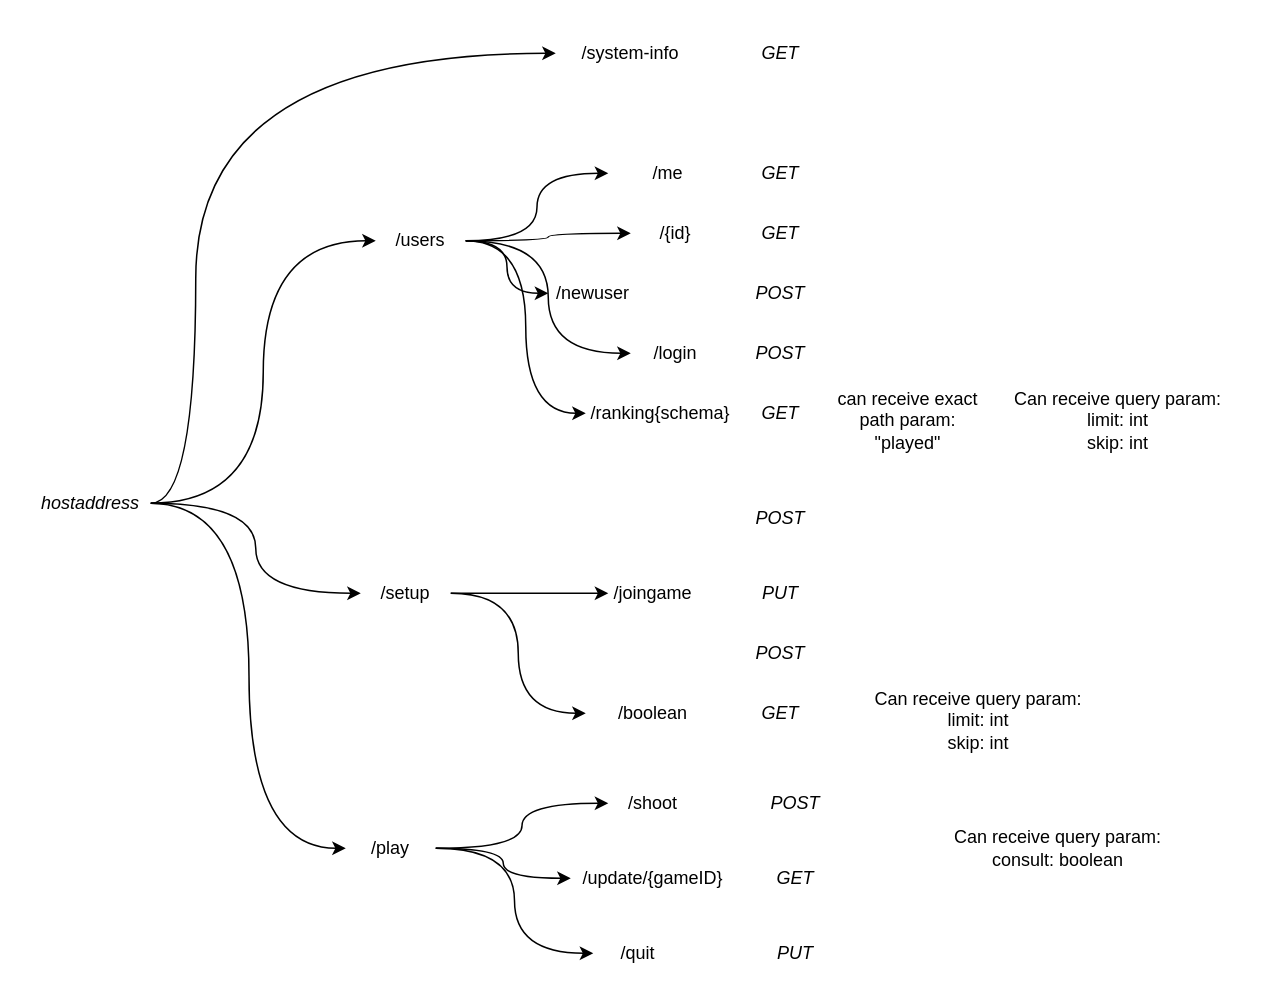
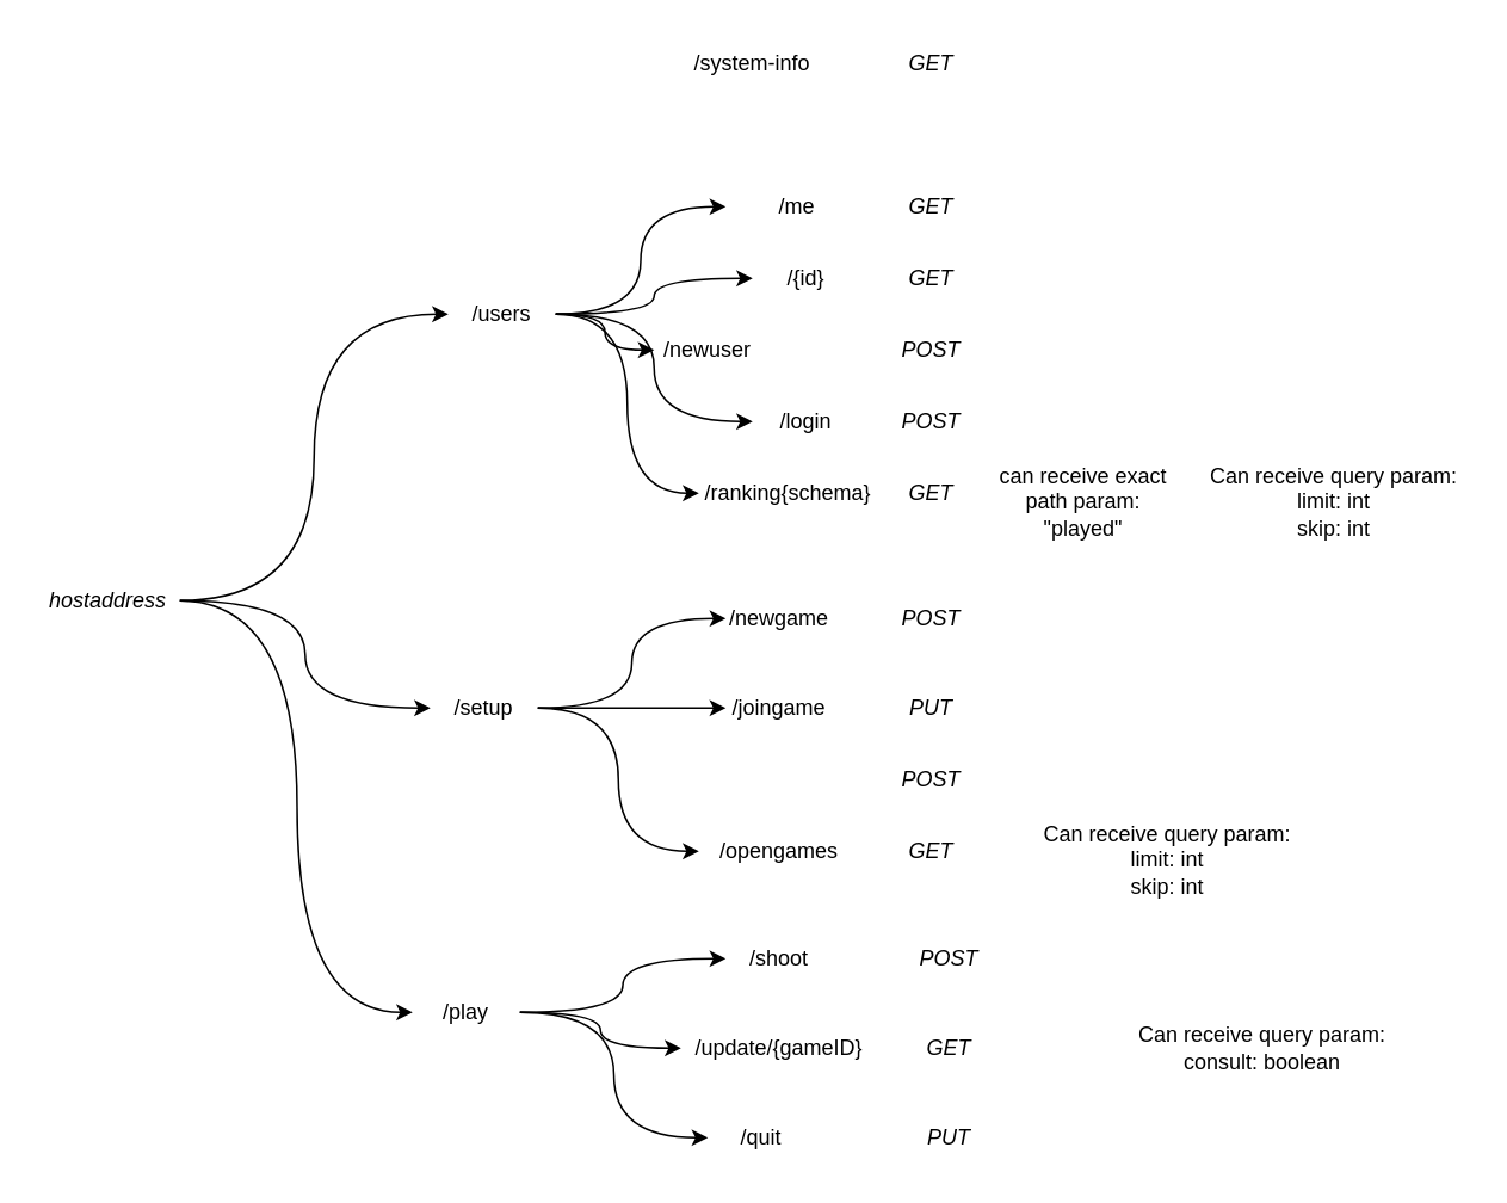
  <mxCell id="0" />
  <mxCell id="1" parent="0" />
- <mxCell id="2" style="edgeStyle=orthogonalEdgeStyle;rounded=0;orthogonalLoop=1;jettySize=auto;html=1;curved=1;entryX=0;entryY=0.5;entryDx=0;entryDy=0;" parent="1" source="6" target="7" edge="1"><mxGeometry relative="1" as="geometry"><mxPoint x="170" y="220" as="targetPoint" /><Array as="points"><mxPoint x="130" y="335" /><mxPoint x="130" y="35" /></Array></mxGeometry></mxCell>
  <mxCell id="3" style="edgeStyle=orthogonalEdgeStyle;curved=1;rounded=0;orthogonalLoop=1;jettySize=auto;html=1;entryX=0;entryY=0.5;entryDx=0;entryDy=0;" parent="1" source="6" target="13" edge="1"><mxGeometry relative="1" as="geometry" /></mxCell>
  <mxCell id="4" style="edgeStyle=orthogonalEdgeStyle;curved=1;rounded=0;orthogonalLoop=1;jettySize=auto;html=1;exitX=1;exitY=0.5;exitDx=0;exitDy=0;entryX=0;entryY=0.5;entryDx=0;entryDy=0;" parent="1" source="6" target="21" edge="1"><mxGeometry relative="1" as="geometry"><mxPoint x="170" y="520" as="targetPoint" /></mxGeometry></mxCell>
  <mxCell id="5" style="edgeStyle=orthogonalEdgeStyle;curved=1;rounded=0;orthogonalLoop=1;jettySize=auto;html=1;entryX=0;entryY=0.5;entryDx=0;entryDy=0;" parent="1" target="27" edge="1"><mxGeometry relative="1" as="geometry"><mxPoint x="100" y="335" as="sourcePoint" /></mxGeometry></mxCell>
  <mxCell id="6" value="&lt;i&gt;hostaddress&lt;/i&gt;" style="text;html=1;strokeColor=none;fillColor=none;align=center;verticalAlign=middle;whiteSpace=wrap;rounded=0;" parent="1" vertex="1"><mxGeometry x="20" y="320" width="80" height="30" as="geometry" /></mxCell>
  <mxCell id="7" value="/system-info" style="text;html=1;strokeColor=none;fillColor=none;align=center;verticalAlign=middle;whiteSpace=wrap;rounded=0;" parent="1" vertex="1"><mxGeometry x="370" y="20" width="100" height="30" as="geometry" /></mxCell>
  <mxCell id="8" style="edgeStyle=orthogonalEdgeStyle;curved=1;rounded=0;orthogonalLoop=1;jettySize=auto;html=1;entryX=0;entryY=0.5;entryDx=0;entryDy=0;" parent="1" source="13" target="14" edge="1"><mxGeometry relative="1" as="geometry"><mxPoint x="420" y="215" as="targetPoint" /></mxGeometry></mxCell>
  <mxCell id="9" style="edgeStyle=orthogonalEdgeStyle;curved=1;rounded=0;orthogonalLoop=1;jettySize=auto;html=1;entryX=0;entryY=0.5;entryDx=0;entryDy=0;" parent="1" source="13" target="15" edge="1"><mxGeometry relative="1" as="geometry"><mxPoint x="400" y="150" as="targetPoint" /></mxGeometry></mxCell>
  <mxCell id="10" style="edgeStyle=orthogonalEdgeStyle;curved=1;rounded=0;orthogonalLoop=1;jettySize=auto;html=1;entryX=0;entryY=0.5;entryDx=0;entryDy=0;" parent="1" source="13" target="16" edge="1"><mxGeometry relative="1" as="geometry" /></mxCell>
  <mxCell id="11" style="edgeStyle=orthogonalEdgeStyle;curved=1;rounded=0;orthogonalLoop=1;jettySize=auto;html=1;exitX=1;exitY=0.5;exitDx=0;exitDy=0;entryX=0;entryY=0.5;entryDx=0;entryDy=0;" parent="1" source="13" target="17" edge="1"><mxGeometry relative="1" as="geometry"><mxPoint x="380" y="350" as="targetPoint" /></mxGeometry></mxCell>
  <mxCell id="12" style="edgeStyle=orthogonalEdgeStyle;html=1;exitX=1;exitY=0.5;exitDx=0;exitDy=0;curved=1;entryX=0;entryY=0.5;entryDx=0;entryDy=0;" edge="1" parent="1" source="13" target="44"><mxGeometry relative="1" as="geometry"><mxPoint x="340" y="320" as="targetPoint" /></mxGeometry></mxCell>
- <mxCell id="13" value="/users" style="text;html=1;strokeColor=none;fillColor=none;align=center;verticalAlign=middle;whiteSpace=wrap;rounded=0;" parent="1" vertex="1"><mxGeometry x="250" y="145" width="60" height="30" as="geometry" /></mxCell>
+ <mxCell id="13" value="/users" style="text;html=1;strokeColor=none;fillColor=none;align=center;verticalAlign=middle;whiteSpace=wrap;rounded=0;" parent="1" vertex="1"><mxGeometry x="250" y="160" width="60" height="30" as="geometry" /></mxCell>
  <mxCell id="14" value="/newuser" style="text;html=1;strokeColor=none;fillColor=none;align=center;verticalAlign=middle;whiteSpace=wrap;rounded=0;" parent="1" vertex="1"><mxGeometry x="365" y="180" width="60" height="30" as="geometry" /></mxCell>
  <mxCell id="15" value="/{id}" style="text;html=1;strokeColor=none;fillColor=none;align=center;verticalAlign=middle;whiteSpace=wrap;rounded=0;" parent="1" vertex="1"><mxGeometry x="420" y="140" width="60" height="30" as="geometry" /></mxCell>
  <mxCell id="16" value="/login" style="text;html=1;strokeColor=none;fillColor=none;align=center;verticalAlign=middle;whiteSpace=wrap;rounded=0;" parent="1" vertex="1"><mxGeometry x="420" y="220" width="60" height="30" as="geometry" /></mxCell>
  <mxCell id="17" value="/ranking{schema}" style="text;html=1;strokeColor=none;fillColor=none;align=center;verticalAlign=middle;whiteSpace=wrap;rounded=0;" parent="1" vertex="1"><mxGeometry x="390" y="260" width="100" height="30" as="geometry" /></mxCell>
+ <mxCell id="18" style="edgeStyle=orthogonalEdgeStyle;curved=1;rounded=0;orthogonalLoop=1;jettySize=auto;html=1;exitX=1;exitY=0.5;exitDx=0;exitDy=0;entryX=0;entryY=0.5;entryDx=0;entryDy=0;" parent="1" source="21" target="22" edge="1"><mxGeometry relative="1" as="geometry"><mxPoint x="370" y="395" as="targetPoint" /></mxGeometry></mxCell>
  <mxCell id="19" style="edgeStyle=orthogonalEdgeStyle;curved=1;rounded=0;orthogonalLoop=1;jettySize=auto;html=1;exitX=1;exitY=0.5;exitDx=0;exitDy=0;entryX=0;entryY=0.5;entryDx=0;entryDy=0;" parent="1" source="21" target="23" edge="1"><mxGeometry relative="1" as="geometry" /></mxCell>
  <mxCell id="20" style="edgeStyle=orthogonalEdgeStyle;rounded=0;orthogonalLoop=1;jettySize=auto;html=1;exitX=1;exitY=0.5;exitDx=0;exitDy=0;curved=1;entryX=0;entryY=0.5;entryDx=0;entryDy=0;" parent="1" source="21" target="42" edge="1"><mxGeometry relative="1" as="geometry"><mxPoint x="350" y="480" as="targetPoint" /></mxGeometry></mxCell>
  <mxCell id="21" value="/setup" style="text;html=1;strokeColor=none;fillColor=none;align=center;verticalAlign=middle;whiteSpace=wrap;rounded=0;" parent="1" vertex="1"><mxGeometry x="240" y="380" width="60" height="30" as="geometry" /></mxCell>
+ <mxCell id="22" value="/newgame" style="text;html=1;strokeColor=none;fillColor=none;align=center;verticalAlign=middle;whiteSpace=wrap;rounded=0;" parent="1" vertex="1"><mxGeometry x="405" y="330" width="60" height="30" as="geometry" /></mxCell>
  <mxCell id="23" value="/joingame" style="text;html=1;strokeColor=none;fillColor=none;align=center;verticalAlign=middle;whiteSpace=wrap;rounded=0;" parent="1" vertex="1"><mxGeometry x="405" y="380" width="60" height="30" as="geometry" /></mxCell>
  <mxCell id="24" style="edgeStyle=orthogonalEdgeStyle;curved=1;rounded=0;orthogonalLoop=1;jettySize=auto;html=1;entryX=0;entryY=0.5;entryDx=0;entryDy=0;" parent="1" source="27" target="28" edge="1"><mxGeometry relative="1" as="geometry" /></mxCell>
  <mxCell id="25" style="edgeStyle=orthogonalEdgeStyle;curved=1;rounded=0;orthogonalLoop=1;jettySize=auto;html=1;entryX=0;entryY=0.5;entryDx=0;entryDy=0;" parent="1" source="27" target="29" edge="1"><mxGeometry relative="1" as="geometry" /></mxCell>
  <mxCell id="26" style="edgeStyle=orthogonalEdgeStyle;curved=1;rounded=0;orthogonalLoop=1;jettySize=auto;html=1;entryX=0;entryY=0.5;entryDx=0;entryDy=0;" parent="1" source="27" target="30" edge="1"><mxGeometry relative="1" as="geometry" /></mxCell>
  <mxCell id="27" value="/play" style="text;html=1;strokeColor=none;fillColor=none;align=center;verticalAlign=middle;whiteSpace=wrap;rounded=0;" parent="1" vertex="1"><mxGeometry x="230" y="550" width="60" height="30" as="geometry" /></mxCell>
  <mxCell id="28" value="/shoot" style="text;html=1;strokeColor=none;fillColor=none;align=center;verticalAlign=middle;whiteSpace=wrap;rounded=0;" parent="1" vertex="1"><mxGeometry x="405" y="520" width="60" height="30" as="geometry" /></mxCell>
  <mxCell id="29" value="/update/{gameID}" style="text;html=1;strokeColor=none;fillColor=none;align=center;verticalAlign=middle;whiteSpace=wrap;rounded=0;" parent="1" vertex="1"><mxGeometry x="380" y="570" width="110" height="30" as="geometry" /></mxCell>
  <mxCell id="30" value="/quit" style="text;html=1;strokeColor=none;fillColor=none;align=center;verticalAlign=middle;whiteSpace=wrap;rounded=0;" parent="1" vertex="1"><mxGeometry x="395" y="620" width="60" height="30" as="geometry" /></mxCell>
  <mxCell id="31" value="&lt;i&gt;GET&lt;/i&gt;" style="text;html=1;strokeColor=none;fillColor=default;align=center;verticalAlign=middle;whiteSpace=wrap;rounded=0;" parent="1" vertex="1"><mxGeometry x="490" y="140" width="60" height="30" as="geometry" /></mxCell>
  <mxCell id="32" value="&lt;i&gt;PUT&lt;/i&gt;" style="text;html=1;strokeColor=none;fillColor=default;align=center;verticalAlign=middle;whiteSpace=wrap;rounded=0;" parent="1" vertex="1"><mxGeometry x="500" y="620" width="60" height="30" as="geometry" /></mxCell>
  <mxCell id="33" value="&lt;i&gt;POST&lt;/i&gt;" style="text;html=1;strokeColor=none;fillColor=default;align=center;verticalAlign=middle;whiteSpace=wrap;rounded=0;" parent="1" vertex="1"><mxGeometry x="490" y="330" width="60" height="30" as="geometry" /></mxCell>
  <mxCell id="34" value="&lt;i&gt;PUT&lt;/i&gt;" style="text;html=1;strokeColor=none;fillColor=default;align=center;verticalAlign=middle;whiteSpace=wrap;rounded=0;" parent="1" vertex="1"><mxGeometry x="490" y="380" width="60" height="30" as="geometry" /></mxCell>
  <mxCell id="35" value="&lt;i&gt;POST&lt;/i&gt;" style="text;html=1;strokeColor=none;fillColor=default;align=center;verticalAlign=middle;whiteSpace=wrap;rounded=0;" parent="1" vertex="1"><mxGeometry x="490" y="420" width="60" height="30" as="geometry" /></mxCell>
  <mxCell id="36" value="&lt;i&gt;POST&lt;/i&gt;" style="text;html=1;strokeColor=none;fillColor=default;align=center;verticalAlign=middle;whiteSpace=wrap;rounded=0;" parent="1" vertex="1"><mxGeometry x="500" y="520" width="60" height="30" as="geometry" /></mxCell>
  <mxCell id="37" value="&lt;i&gt;GET&lt;/i&gt;" style="text;html=1;strokeColor=none;fillColor=default;align=center;verticalAlign=middle;whiteSpace=wrap;rounded=0;" parent="1" vertex="1"><mxGeometry x="500" y="570" width="60" height="30" as="geometry" /></mxCell>
  <mxCell id="38" value="&lt;i&gt;POST&lt;/i&gt;" style="text;html=1;strokeColor=none;fillColor=default;align=center;verticalAlign=middle;whiteSpace=wrap;rounded=0;" parent="1" vertex="1"><mxGeometry x="490" y="220" width="60" height="30" as="geometry" /></mxCell>
  <mxCell id="39" value="&lt;i&gt;POST&lt;/i&gt;" style="text;html=1;strokeColor=none;fillColor=default;align=center;verticalAlign=middle;whiteSpace=wrap;rounded=0;" parent="1" vertex="1"><mxGeometry x="490" y="180" width="60" height="30" as="geometry" /></mxCell>
  <mxCell id="40" value="&lt;i&gt;GET&lt;/i&gt;" style="text;html=1;strokeColor=none;fillColor=default;align=center;verticalAlign=middle;whiteSpace=wrap;rounded=0;" parent="1" vertex="1"><mxGeometry x="490" y="20" width="60" height="30" as="geometry" /></mxCell>
  <mxCell id="41" value="&lt;i&gt;GET&lt;/i&gt;" style="text;html=1;strokeColor=none;fillColor=default;align=center;verticalAlign=middle;whiteSpace=wrap;rounded=0;" parent="1" vertex="1"><mxGeometry x="490" y="260" width="60" height="30" as="geometry" /></mxCell>
- <mxCell id="42" value="/boolean" style="text;html=1;strokeColor=none;fillColor=none;align=center;verticalAlign=middle;whiteSpace=wrap;rounded=0;" parent="1" vertex="1"><mxGeometry x="390" y="460" width="90" height="30" as="geometry" /></mxCell>
+ <mxCell id="42" value="/opengames" style="text;html=1;strokeColor=none;fillColor=none;align=center;verticalAlign=middle;whiteSpace=wrap;rounded=0;" parent="1" vertex="1"><mxGeometry x="390" y="460" width="90" height="30" as="geometry" /></mxCell>
  <mxCell id="43" value="&lt;i&gt;GET&lt;/i&gt;" style="text;html=1;strokeColor=none;fillColor=default;align=center;verticalAlign=middle;whiteSpace=wrap;rounded=0;" parent="1" vertex="1"><mxGeometry x="490" y="460" width="60" height="30" as="geometry" /></mxCell>
  <mxCell id="44" value="/me" style="text;html=1;strokeColor=none;fillColor=none;align=center;verticalAlign=middle;whiteSpace=wrap;rounded=0;" vertex="1" parent="1"><mxGeometry x="405" y="100" width="80" height="30" as="geometry" /></mxCell>
  <mxCell id="45" value="&lt;i&gt;GET&lt;/i&gt;" style="text;html=1;strokeColor=none;fillColor=default;align=center;verticalAlign=middle;whiteSpace=wrap;rounded=0;" vertex="1" parent="1"><mxGeometry x="490" y="100" width="60" height="30" as="geometry" /></mxCell>
- <mxCell id="46" value="Can receive query param:&lt;br&gt;consult: boolean" style="text;html=1;strokeColor=none;fillColor=none;align=center;verticalAlign=middle;whiteSpace=wrap;rounded=0;" vertex="1" parent="1"><mxGeometry x="630" y="550" width="150" height="30" as="geometry" /></mxCell>
+ <mxCell id="46" value="Can receive query param:&lt;br&gt;consult: boolean" style="text;html=1;strokeColor=none;fillColor=none;align=center;verticalAlign=middle;whiteSpace=wrap;rounded=0;" vertex="1" parent="1"><mxGeometry x="630" y="570" width="150" height="30" as="geometry" /></mxCell>
  <mxCell id="47" value="Can receive query param:&lt;br&gt;limit: int&lt;br&gt;skip: int" style="text;html=1;strokeColor=none;fillColor=none;align=center;verticalAlign=middle;whiteSpace=wrap;rounded=0;" vertex="1" parent="1"><mxGeometry x="577" y="460" width="150" height="40" as="geometry" /></mxCell>
  <mxCell id="48" value="Can receive query param:&lt;br&gt;limit: int&lt;br&gt;skip: int" style="text;html=1;strokeColor=none;fillColor=none;align=center;verticalAlign=middle;whiteSpace=wrap;rounded=0;" vertex="1" parent="1"><mxGeometry x="670" y="260" width="150" height="40" as="geometry" /></mxCell>
  <mxCell id="49" value="can receive exact path param:&lt;br&gt;&quot;played&quot;" style="text;html=1;strokeColor=none;fillColor=none;align=center;verticalAlign=middle;whiteSpace=wrap;rounded=0;" vertex="1" parent="1"><mxGeometry x="550" y="255" width="110" height="50" as="geometry" /></mxCell>
